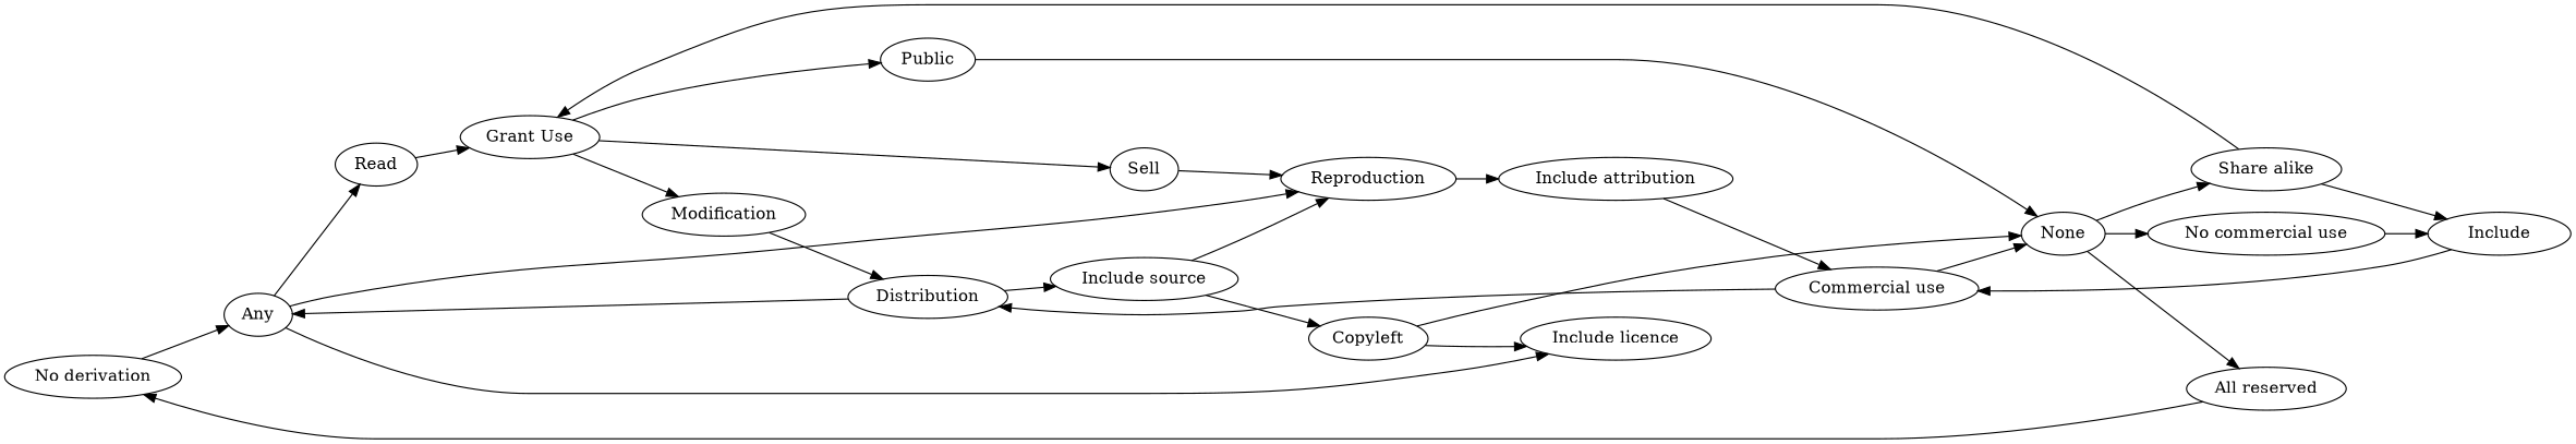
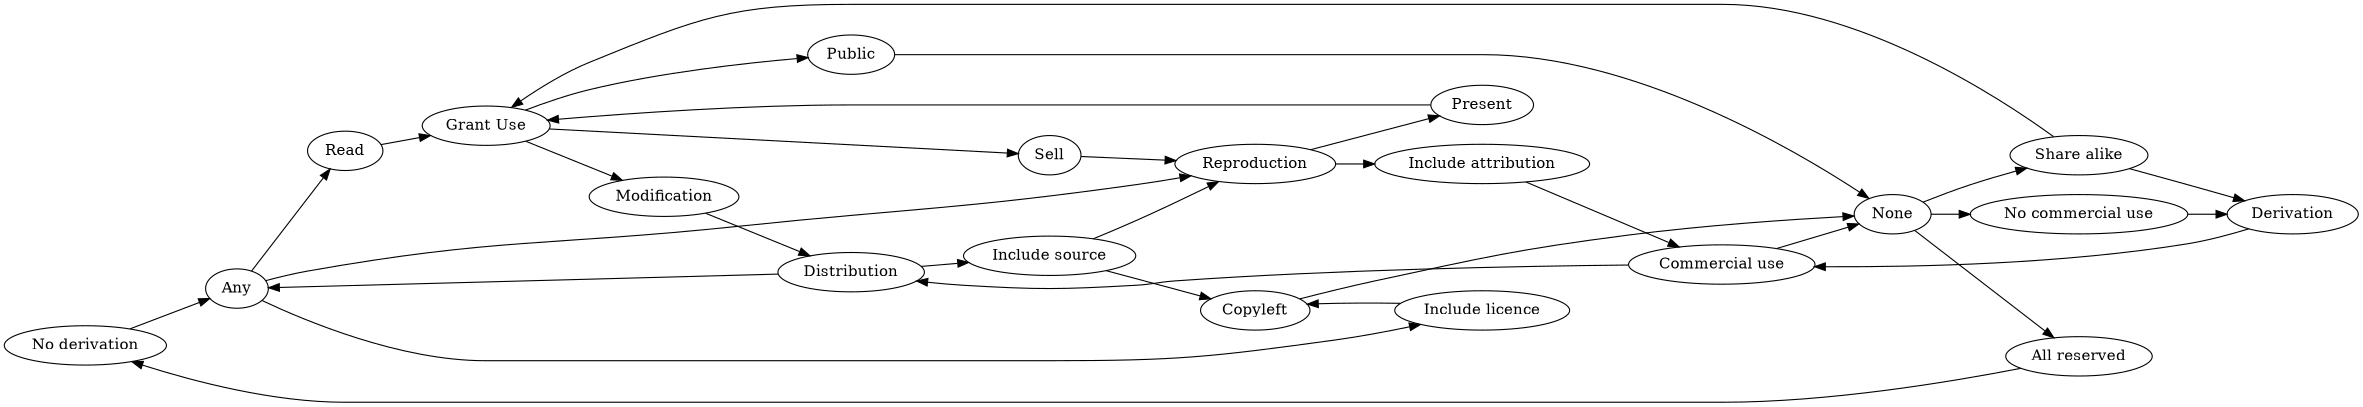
  digraph {
    rankdir=LR
    n1 [label="No derivation"]
    n2 [label=Any]
    n3 [label=Read]
    n4 [label=Reproduction]
    n5 [label="Include licence"]
    n6 [label="Grant Use"]
+   n7 [label=Present]
    n8 [label="Include attribution"]
    n9 [label=Copyleft]
    n10 [label=Modification]
    n11 [label=Sell]
    n12 [label=Public]
    n13 [label=Distribution]
    n14 [label="Include source"]
    n15 [label="Commercial use"]
    n16 [label=None]
    n17 [label="Share alike"]
    n18 [label="No commercial use"]
    n19 [label="All reserved"]
-   n20 [label=Include]
+   n20 [label=Derivation]
    n1 -> n2
    n2 -> n3
    n2 -> n4
    n2 -> n5
    n3 -> n6
+   n4 -> n7
    n4 -> n8
-   n9 -> n5
+   n5 -> n9
    n6 -> n10
    n6 -> n11
    n6 -> n12
+   n7 -> n6
    n8 -> n15
    n9 -> n16
    n10 -> n13
    n11 -> n4
    n12 -> n16
    n13 -> n2
    n13 -> n14
    n14 -> n4
    n14 -> n9
    n15 -> n13
    n15 -> n16
    n16 -> n17
    n16 -> n18
    n16 -> n19
    n17 -> n6
    n17 -> n20
    n18 -> n20
    n19 -> n1
    n20 -> n15
  }
